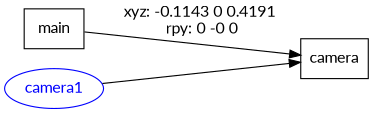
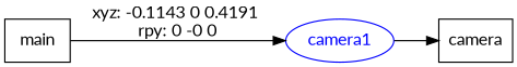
  digraph {
    fontname=Lato
    rankdir=LR
    node [fontname=Lato shape=box]
    edge [fontname=Lato]
    n1 [label=main]
    n2 [color=blue fontcolor=blue label=camera1 shape=ellipse]
    n3 [label=camera]
-   n1 -> n3 [label="xyz: -0.1143 0 0.4191 \nrpy: 0 -0 0"]
+   n1 -> n2 [label="xyz: -0.1143 0 0.4191 \nrpy: 0 -0 0"]
    n2 -> n3
  }
